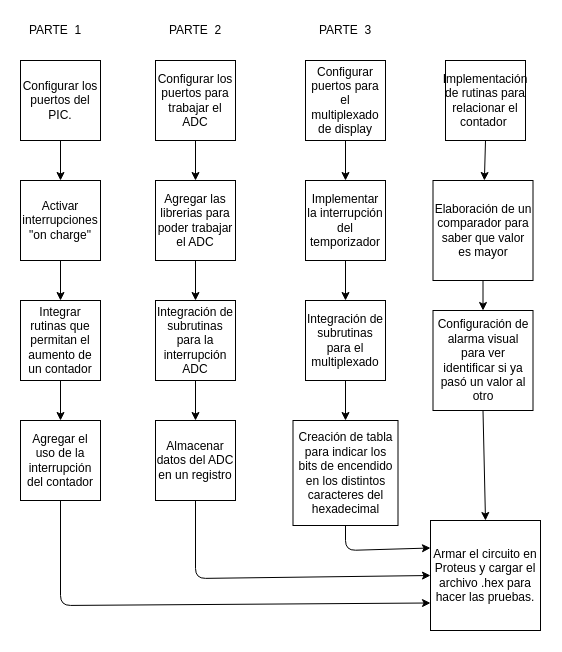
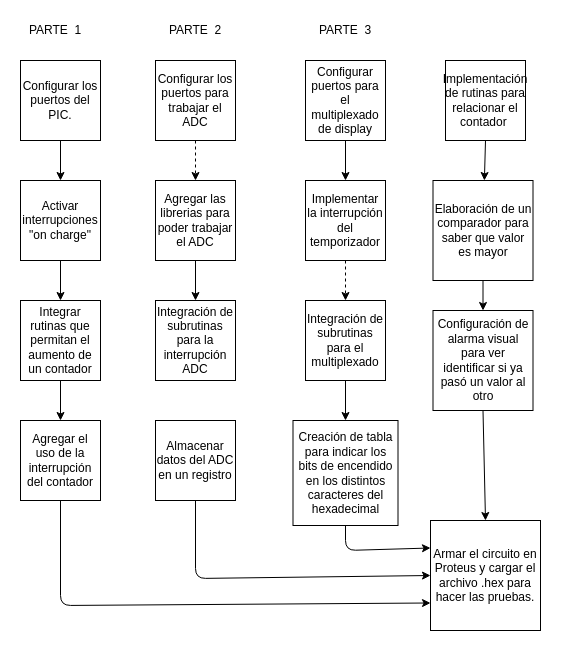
  <mxCell id="0" />
  <mxCell id="1" parent="0" />
  <mxCell id="2" value="PARTE&amp;nbsp; 1" style="text;html=1;strokeColor=none;fillColor=none;align=center;verticalAlign=middle;whiteSpace=wrap;rounded=0;" vertex="1" parent="1"><mxGeometry x="20" y="20" width="70" height="20" as="geometry" /></mxCell>
  <mxCell id="3" value="PARTE&amp;nbsp; 2" style="text;html=1;strokeColor=none;fillColor=none;align=center;verticalAlign=middle;whiteSpace=wrap;rounded=0;" vertex="1" parent="1"><mxGeometry x="160" y="20" width="70" height="20" as="geometry" /></mxCell>
  <mxCell id="4" value="PARTE&amp;nbsp; 3" style="text;html=1;strokeColor=none;fillColor=none;align=center;verticalAlign=middle;whiteSpace=wrap;rounded=0;" vertex="1" parent="1"><mxGeometry x="310" y="20" width="70" height="20" as="geometry" /></mxCell>
  <mxCell id="5" value="Configurar los puertos del PIC." style="whiteSpace=wrap;html=1;aspect=fixed;" vertex="1" parent="1"><mxGeometry x="20" y="60" width="80" height="80" as="geometry" /></mxCell>
  <mxCell id="6" value="Activar interrupciones &quot;on charge&quot;" style="whiteSpace=wrap;html=1;aspect=fixed;" vertex="1" parent="1"><mxGeometry x="20" y="180" width="80" height="80" as="geometry" /></mxCell>
  <mxCell id="7" value="Integrar rutinas que permitan el aumento de un contador" style="whiteSpace=wrap;html=1;aspect=fixed;" vertex="1" parent="1"><mxGeometry x="20" y="300" width="80" height="80" as="geometry" /></mxCell>
  <mxCell id="8" value="Agregar el uso de la interrupción del contador" style="whiteSpace=wrap;html=1;aspect=fixed;" vertex="1" parent="1"><mxGeometry x="20" y="420" width="80" height="80" as="geometry" /></mxCell>
  <mxCell id="9" value="" style="endArrow=classic;html=1;exitX=0.5;exitY=1;exitDx=0;exitDy=0;" edge="1" parent="1" source="5" target="6"><mxGeometry width="50" height="50" relative="1" as="geometry"><mxPoint x="70" y="280" as="sourcePoint" /><mxPoint x="120" y="230" as="targetPoint" /></mxGeometry></mxCell>
  <mxCell id="10" value="" style="endArrow=classic;html=1;exitX=0.5;exitY=1;exitDx=0;exitDy=0;entryX=0.5;entryY=0;entryDx=0;entryDy=0;" edge="1" parent="1" source="6" target="7"><mxGeometry width="50" height="50" relative="1" as="geometry"><mxPoint x="70" y="150" as="sourcePoint" /><mxPoint x="70" y="190" as="targetPoint" /></mxGeometry></mxCell>
  <mxCell id="11" value="" style="endArrow=classic;html=1;exitX=0.5;exitY=1;exitDx=0;exitDy=0;entryX=0.5;entryY=0;entryDx=0;entryDy=0;" edge="1" parent="1" source="7" target="8"><mxGeometry width="50" height="50" relative="1" as="geometry"><mxPoint x="80" y="160" as="sourcePoint" /><mxPoint x="80" y="200" as="targetPoint" /></mxGeometry></mxCell>
  <mxCell id="12" value="Configurar los puertos para trabajar el ADC" style="whiteSpace=wrap;html=1;aspect=fixed;" vertex="1" parent="1"><mxGeometry x="155" y="60" width="80" height="80" as="geometry" /></mxCell>
  <mxCell id="13" value="Agregar las librerias para poder trabajar el ADC" style="whiteSpace=wrap;html=1;aspect=fixed;" vertex="1" parent="1"><mxGeometry x="155" y="180" width="80" height="80" as="geometry" /></mxCell>
  <mxCell id="14" value="Integración de subrutinas para la interrupción ADC" style="whiteSpace=wrap;html=1;aspect=fixed;" vertex="1" parent="1"><mxGeometry x="155" y="300" width="80" height="80" as="geometry" /></mxCell>
  <mxCell id="15" value="Almacenar datos del ADC en un registro" style="whiteSpace=wrap;html=1;aspect=fixed;" vertex="1" parent="1"><mxGeometry x="155" y="420" width="80" height="80" as="geometry" /></mxCell>
- <mxCell id="16" value="" style="endArrow=classic;html=1;exitX=0.5;exitY=1;exitDx=0;exitDy=0;" edge="1" parent="1" source="12" target="13"><mxGeometry width="50" height="50" relative="1" as="geometry"><mxPoint x="205" y="280" as="sourcePoint" /><mxPoint x="255" y="230" as="targetPoint" /></mxGeometry></mxCell>
+ <mxCell id="16" value="" style="endArrow=classic;html=1;exitX=0.5;exitY=1;exitDx=0;exitDy=0;dashed=1;" edge="1" parent="1" source="12" target="13"><mxGeometry width="50" height="50" relative="1" as="geometry"><mxPoint x="205" y="280" as="sourcePoint" /><mxPoint x="255" y="230" as="targetPoint" /></mxGeometry></mxCell>
  <mxCell id="17" value="" style="endArrow=classic;html=1;exitX=0.5;exitY=1;exitDx=0;exitDy=0;entryX=0.5;entryY=0;entryDx=0;entryDy=0;" edge="1" parent="1" source="13" target="14"><mxGeometry width="50" height="50" relative="1" as="geometry"><mxPoint x="205" y="150" as="sourcePoint" /><mxPoint x="205" y="190" as="targetPoint" /></mxGeometry></mxCell>
- <mxCell id="18" value="" style="endArrow=classic;html=1;exitX=0.5;exitY=1;exitDx=0;exitDy=0;entryX=0.5;entryY=0;entryDx=0;entryDy=0;" edge="1" parent="1" source="14" target="15"><mxGeometry width="50" height="50" relative="1" as="geometry"><mxPoint x="215" y="160" as="sourcePoint" /><mxPoint x="215" y="200" as="targetPoint" /></mxGeometry></mxCell>
  <mxCell id="19" value="Configurar puertos para el multiplexado de display" style="whiteSpace=wrap;html=1;aspect=fixed;" vertex="1" parent="1"><mxGeometry x="305" y="60" width="80" height="80" as="geometry" /></mxCell>
  <mxCell id="20" value="Implementar la interrupción del temporizador" style="whiteSpace=wrap;html=1;aspect=fixed;" vertex="1" parent="1"><mxGeometry x="305" y="180" width="80" height="80" as="geometry" /></mxCell>
  <mxCell id="21" value="Integración de subrutinas para el multiplexado" style="whiteSpace=wrap;html=1;aspect=fixed;" vertex="1" parent="1"><mxGeometry x="305" y="300" width="80" height="80" as="geometry" /></mxCell>
  <mxCell id="22" value="Creación de tabla para indicar los bits de encendido en los distintos caracteres del hexadecimal" style="whiteSpace=wrap;html=1;aspect=fixed;" vertex="1" parent="1"><mxGeometry x="292.5" y="420" width="105" height="105" as="geometry" /></mxCell>
  <mxCell id="23" value="" style="endArrow=classic;html=1;exitX=0.5;exitY=1;exitDx=0;exitDy=0;" edge="1" parent="1" source="19" target="20"><mxGeometry width="50" height="50" relative="1" as="geometry"><mxPoint x="355" y="280" as="sourcePoint" /><mxPoint x="405" y="230" as="targetPoint" /></mxGeometry></mxCell>
- <mxCell id="24" value="" style="endArrow=classic;html=1;exitX=0.5;exitY=1;exitDx=0;exitDy=0;entryX=0.5;entryY=0;entryDx=0;entryDy=0;" edge="1" parent="1" source="20" target="21"><mxGeometry width="50" height="50" relative="1" as="geometry"><mxPoint x="355" y="150" as="sourcePoint" /><mxPoint x="355" y="190" as="targetPoint" /></mxGeometry></mxCell>
+ <mxCell id="24" value="" style="endArrow=classic;html=1;exitX=0.5;exitY=1;exitDx=0;exitDy=0;entryX=0.5;entryY=0;entryDx=0;entryDy=0;dashed=1;" edge="1" parent="1" source="20" target="21"><mxGeometry width="50" height="50" relative="1" as="geometry"><mxPoint x="355" y="150" as="sourcePoint" /><mxPoint x="355" y="190" as="targetPoint" /></mxGeometry></mxCell>
  <mxCell id="25" value="" style="endArrow=classic;html=1;exitX=0.5;exitY=1;exitDx=0;exitDy=0;entryX=0.5;entryY=0;entryDx=0;entryDy=0;" edge="1" parent="1" source="21" target="22"><mxGeometry width="50" height="50" relative="1" as="geometry"><mxPoint x="365" y="160" as="sourcePoint" /><mxPoint x="365" y="200" as="targetPoint" /></mxGeometry></mxCell>
  <mxCell id="26" value="Implementación de rutinas para relacionar el contador&amp;nbsp;" style="whiteSpace=wrap;html=1;aspect=fixed;" vertex="1" parent="1"><mxGeometry x="445" y="60" width="80" height="80" as="geometry" /></mxCell>
  <mxCell id="27" value="Elaboración de un comparador para saber que valor es mayor" style="whiteSpace=wrap;html=1;aspect=fixed;" vertex="1" parent="1"><mxGeometry x="432.5" y="180" width="100" height="100" as="geometry" /></mxCell>
  <mxCell id="28" value="Configuración de alarma visual para ver identificar si ya pasó un valor al otro" style="whiteSpace=wrap;html=1;aspect=fixed;" vertex="1" parent="1"><mxGeometry x="432.5" y="310" width="100" height="100" as="geometry" /></mxCell>
  <mxCell id="29" value="Armar el circuito en Proteus y cargar el archivo .hex para hacer las pruebas." style="whiteSpace=wrap;html=1;aspect=fixed;" vertex="1" parent="1"><mxGeometry x="430" y="520" width="110" height="110" as="geometry" /></mxCell>
  <mxCell id="30" value="" style="endArrow=classic;html=1;exitX=0.5;exitY=1;exitDx=0;exitDy=0;" edge="1" parent="1" source="26" target="27"><mxGeometry width="50" height="50" relative="1" as="geometry"><mxPoint x="495" y="280" as="sourcePoint" /><mxPoint x="545" y="230" as="targetPoint" /></mxGeometry></mxCell>
  <mxCell id="31" value="" style="endArrow=classic;html=1;exitX=0.5;exitY=1;exitDx=0;exitDy=0;entryX=0.5;entryY=0;entryDx=0;entryDy=0;" edge="1" parent="1" source="27" target="28"><mxGeometry width="50" height="50" relative="1" as="geometry"><mxPoint x="495" y="150" as="sourcePoint" /><mxPoint x="495" y="190" as="targetPoint" /></mxGeometry></mxCell>
  <mxCell id="32" value="" style="endArrow=classic;html=1;exitX=0.5;exitY=1;exitDx=0;exitDy=0;entryX=0.5;entryY=0;entryDx=0;entryDy=0;" edge="1" parent="1" source="28" target="29"><mxGeometry width="50" height="50" relative="1" as="geometry"><mxPoint x="505" y="160" as="sourcePoint" /><mxPoint x="505" y="200" as="targetPoint" /></mxGeometry></mxCell>
  <mxCell id="33" value="" style="endArrow=classic;html=1;entryX=0;entryY=0.75;entryDx=0;entryDy=0;exitX=0.5;exitY=1;exitDx=0;exitDy=0;" edge="1" parent="1" source="8" target="29"><mxGeometry width="50" height="50" relative="1" as="geometry"><mxPoint x="230" y="460" as="sourcePoint" /><mxPoint x="280" y="410" as="targetPoint" /><Array as="points"><mxPoint x="60" y="605" /></Array></mxGeometry></mxCell>
  <mxCell id="34" value="" style="endArrow=classic;html=1;exitX=0.5;exitY=1;exitDx=0;exitDy=0;entryX=0;entryY=0.5;entryDx=0;entryDy=0;" edge="1" parent="1" source="15" target="29"><mxGeometry width="50" height="50" relative="1" as="geometry"><mxPoint x="230" y="460" as="sourcePoint" /><mxPoint x="195" y="610" as="targetPoint" /><Array as="points"><mxPoint x="195" y="578" /></Array></mxGeometry></mxCell>
  <mxCell id="35" value="" style="endArrow=classic;html=1;exitX=0.5;exitY=1;exitDx=0;exitDy=0;entryX=0;entryY=0.25;entryDx=0;entryDy=0;" edge="1" parent="1" source="22" target="29"><mxGeometry width="50" height="50" relative="1" as="geometry"><mxPoint x="230" y="460" as="sourcePoint" /><mxPoint x="280" y="410" as="targetPoint" /><Array as="points"><mxPoint x="345" y="550" /></Array></mxGeometry></mxCell>
